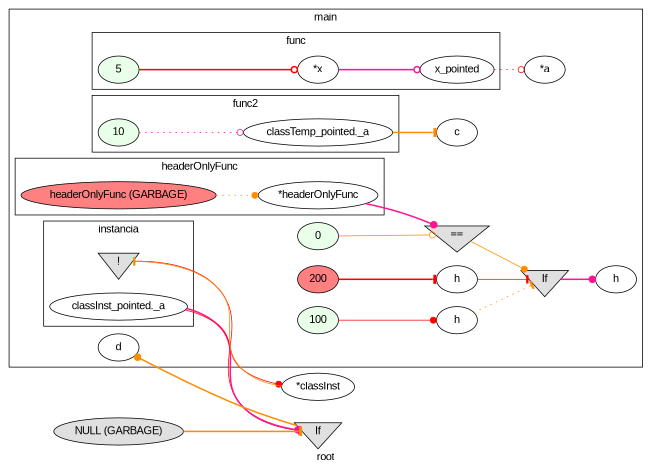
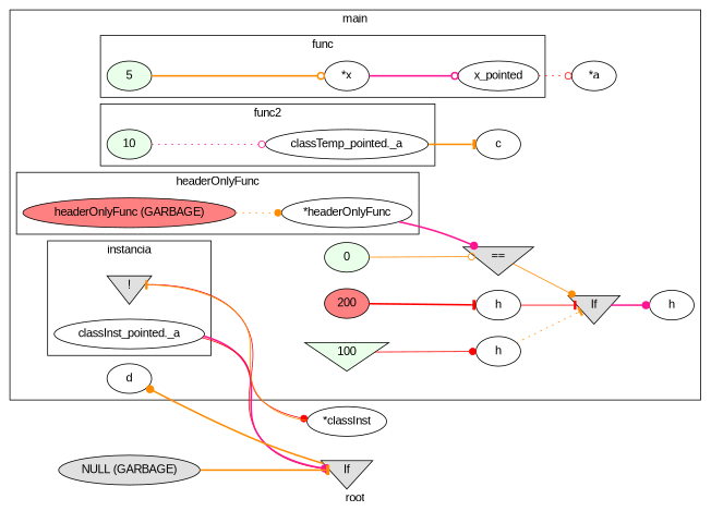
  digraph {
    fontname="Liberation Sans"
    label=root
    rankdir=LR
    node [fontname="Liberation Sans"]
    edge [arrowhead=dot color=darkorange fontname="Liberation Sans" style=bold]
    n1 [fillcolor="#E9FFE9" label=5 startinglines=7 style=filled]
    n2 [label="*x" startingline=7]
    n3 [label=x_pointed startingline=7]
    n4 [fillcolor="#E9FFE9" label=10 startinglines=21 style=filled]
    n5 [label="classTemp_pointed._a" startingline=21]
    n6 [fillcolor="#E0E0E0" label="!" shape=invtriangle startinglines=29 style=filled]
    n7 [label="classInst_pointed._a" startingline=31]
    n8 [fillcolor="#FF8080" label="headerOnlyFunc (GARBAGE)" startinglines=48 style=filled]
    n9 [label="*headerOnlyFunc" startingline=48]
    n10 [label="*a" startingline=41]
    n11 [label=c startingline=22]
    n12 [label=d startingline=45]
    n13 [fillcolor="#FF8080" label=200 startinglines=47 style=filled]
    n14 [label=h startingline=47]
    n15 [fillcolor="#E9FFE9" label=0 startinglines=48 style=filled]
    n16 [fillcolor="#E0E0E0" label="==" shape=invtriangle startinglines=48 style=filled]
-   n17 [fillcolor="#E9FFE9" label=100 startinglines=49 style=filled]
+   n17 [fillcolor="#E9FFE9" label=100 startinglines=49 style=filled shape=invtriangle]
    n18 [label=h startingline=49]
    n19 [fillcolor="#E0E0E0" label=If shape=invtriangle startinglines=49 style=filled]
    n20 [label=h startingline=49]
    n21 [fillcolor="#E0E0E0" label=If shape=invtriangle startinglines=45 style=filled]
    n22 [label="*classInst" startingline=29]
    n23 [fillcolor="#E0E0E0" label="NULL (GARBAGE)" startinglines=29 style=filled]
    subgraph cluster_1 {
      label=main
      parent=G
      startinglines="36_38_38"
      n10
      n11
      n12
      n13
      n14
      n15
      n16
      n17
      n18
      n19
      n20
      subgraph cluster_2 {
        label=func
        parent=cluster_1
        startinglines="38_38_40"
        n1
        n2
        n3
      }
      subgraph cluster_3 {
        label=func2
        parent=cluster_1
        startinglines="8_41_42"
        n4
        n5
      }
      subgraph cluster_4 {
        label=instancia
        parent=cluster_1
        startinglines="21_22_44"
        n6
        n7
      }
      subgraph cluster_5 {
        label=headerOnlyFunc
        parent=cluster_1
        startinglines="45_47_48"
        n8
        n9
      }
    }
-   n1 -> n2 [arrowhead=odot color=red]
+   n1 -> n2 [arrowhead=odot]
    n2 -> n3 [arrowhead=odot color=deeppink]
    n3 -> n10 [arrowhead=odot color=red style=dotted]
    n4 -> n5 [arrowhead=odot color=deeppink style=dotted]
    n5 -> n11 [arrowhead=tee]
    n6 -> n21 [arrowhead=tee color=red style=solid]
    n7 -> n21 [color=deeppink]
    n7 -> n22 [color=red style=solid]
    n8 -> n9 [style=dotted]
    n9 -> n16 [color=deeppink]
    n13 -> n14 [arrowhead=tee color=red]
    n14 -> n19 [arrowhead=tee color=red style=solid]
    n15 -> n16 [arrowhead=odot style=solid]
    n16 -> n19 [style=solid]
    n17 -> n18 [color=red style=solid]
    n18 -> n19 [arrowhead=tee style=dotted]
    n19 -> n20 [color=deeppink]
    n21 -> n12
    n22 -> n6 [arrowhead=tee style=solid]
    n23 -> n21 [arrowhead=tee]
  }
